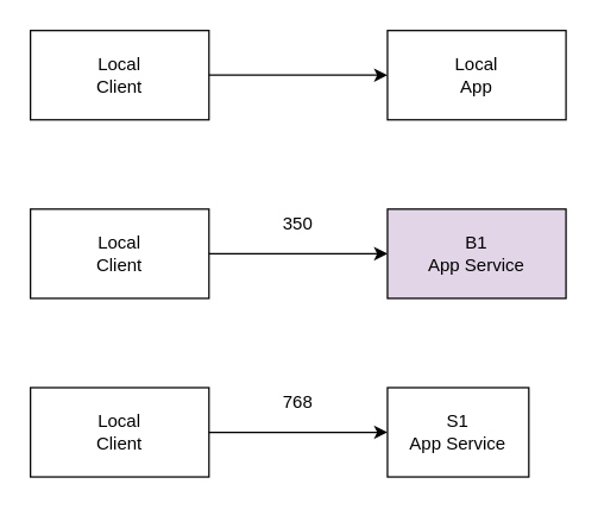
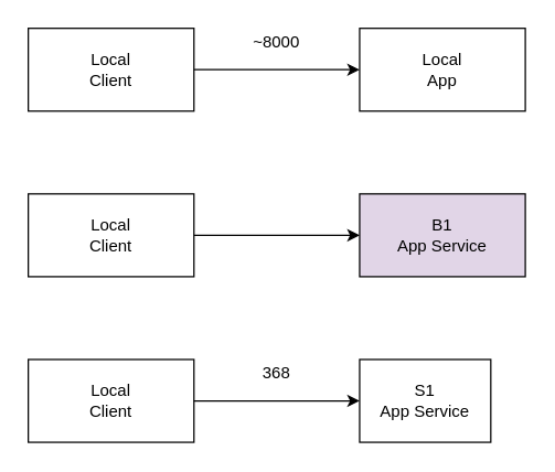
  <mxCell id="0" />
  <mxCell id="1" parent="0" />
  <mxCell id="2" value="Local&lt;br&gt;Client&lt;br&gt;" style="rounded=0;whiteSpace=wrap;html=1;" vertex="1" parent="1"><mxGeometry x="20" y="20" width="120" height="60" as="geometry" /></mxCell>
  <mxCell id="3" value="Local&lt;br&gt;App&lt;br&gt;" style="rounded=0;whiteSpace=wrap;html=1;" vertex="1" parent="1"><mxGeometry x="260" y="20" width="120" height="60" as="geometry" /></mxCell>
  <mxCell id="4" value="" style="endArrow=classic;html=1;" edge="1" parent="1" source="2" target="3"><mxGeometry width="50" height="50" relative="1" as="geometry"><mxPoint x="240" y="-40" as="sourcePoint" /><mxPoint x="290" y="-90" as="targetPoint" /></mxGeometry></mxCell>
+ <mxCell id="5" value="~8000" style="text;html=1;strokeColor=none;fillColor=none;align=center;verticalAlign=middle;whiteSpace=wrap;rounded=0;" vertex="1" parent="1"><mxGeometry x="180" y="20" width="40" height="20" as="geometry" /></mxCell>
  <mxCell id="6" value="Local&lt;br&gt;Client&lt;br&gt;" style="rounded=0;whiteSpace=wrap;html=1;" vertex="1" parent="1"><mxGeometry x="20" y="140" width="120" height="60" as="geometry" /></mxCell>
  <mxCell id="7" value="B1&lt;br&gt;App Service&lt;br&gt;" style="rounded=0;whiteSpace=wrap;html=1;fillColor=#e1d5e7;" vertex="1" parent="1"><mxGeometry x="260" y="140" width="120" height="60" as="geometry" /></mxCell>
  <mxCell id="8" value="" style="endArrow=classic;html=1;" edge="1" parent="1" source="6" target="7"><mxGeometry width="50" height="50" relative="1" as="geometry"><mxPoint x="240" y="80" as="sourcePoint" /><mxPoint x="290" y="30" as="targetPoint" /></mxGeometry></mxCell>
- <mxCell id="9" value="350" style="text;html=1;strokeColor=none;fillColor=none;align=center;verticalAlign=middle;whiteSpace=wrap;rounded=0;" vertex="1" parent="1"><mxGeometry x="180" y="140" width="40" height="20" as="geometry" /></mxCell>
  <mxCell id="10" value="Local&lt;br&gt;Client&lt;br&gt;" style="rounded=0;whiteSpace=wrap;html=1;" vertex="1" parent="1"><mxGeometry x="20" y="260" width="120" height="60" as="geometry" /></mxCell>
  <mxCell id="11" value="S1&lt;br&gt;App Service&lt;br&gt;" style="rounded=0;whiteSpace=wrap;html=1;" vertex="1" parent="1"><mxGeometry x="260" y="260" width="95" height="60" as="geometry" /></mxCell>
  <mxCell id="12" value="" style="endArrow=classic;html=1;" edge="1" parent="1" source="10" target="11"><mxGeometry width="50" height="50" relative="1" as="geometry"><mxPoint x="240" y="200" as="sourcePoint" /><mxPoint x="290" y="150" as="targetPoint" /></mxGeometry></mxCell>
- <mxCell id="13" value="768" style="text;html=1;strokeColor=none;fillColor=none;align=center;verticalAlign=middle;whiteSpace=wrap;rounded=0;" vertex="1" parent="1"><mxGeometry x="180" y="260" width="40" height="20" as="geometry" /></mxCell>
+ <mxCell id="13" value="368" style="text;html=1;strokeColor=none;fillColor=none;align=center;verticalAlign=middle;whiteSpace=wrap;rounded=0;" vertex="1" parent="1"><mxGeometry x="180" y="260" width="40" height="20" as="geometry" /></mxCell>
